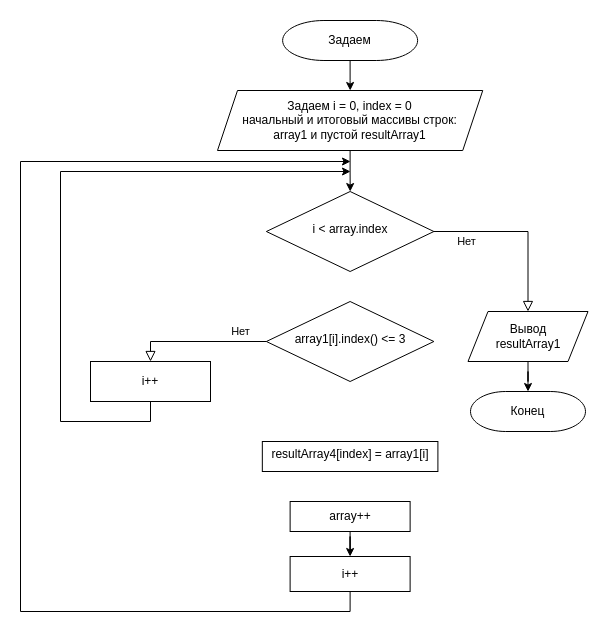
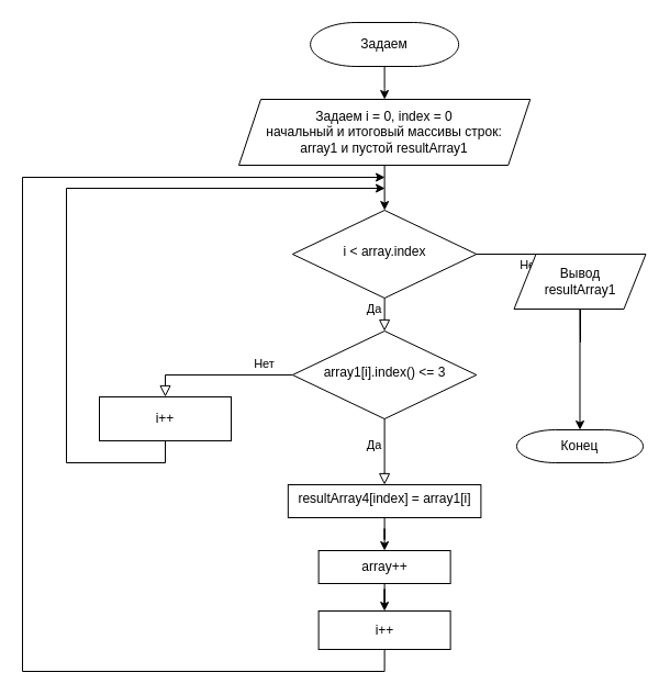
  <mxCell id="0" />
  <mxCell id="1" parent="0" />
  <mxCell id="2" value="Нет" style="edgeStyle=orthogonalEdgeStyle;rounded=0;html=1;jettySize=auto;orthogonalLoop=1;fontSize=11;endArrow=block;endFill=0;endSize=8;strokeWidth=1;shadow=0;labelBackgroundColor=none;exitX=0;exitY=0.5;exitDx=0;exitDy=0;" edge="1" parent="1" source="3" target="5"><mxGeometry x="-0.619" y="-10" relative="1" as="geometry"><mxPoint as="offset" /><Array as="points"><mxPoint x="150" y="341" /></Array></mxGeometry></mxCell>
  <mxCell id="3" value="array1[i].index() &amp;lt;= 3" style="rhombus;whiteSpace=wrap;html=1;shadow=0;fontFamily=Helvetica;fontSize=12;align=center;strokeWidth=1;spacing=6;spacingTop=-4;" vertex="1" parent="1"><mxGeometry x="265.87" y="301" width="167.5" height="80" as="geometry" /></mxCell>
  <mxCell id="4" style="edgeStyle=orthogonalEdgeStyle;rounded=0;orthogonalLoop=1;jettySize=auto;html=1;exitX=0.5;exitY=1;exitDx=0;exitDy=0;" edge="1" parent="1" source="5"><mxGeometry relative="1" as="geometry"><mxPoint x="350" y="171" as="targetPoint" /><Array as="points"><mxPoint x="150" y="421" /><mxPoint x="60" y="421" /><mxPoint x="60" y="171" /></Array></mxGeometry></mxCell>
  <mxCell id="5" value="i++" style="rounded=0;whiteSpace=wrap;html=1;fontSize=12;glass=0;strokeWidth=1;shadow=0;" vertex="1" parent="1"><mxGeometry x="90" y="361" width="120" height="40" as="geometry" /></mxCell>
  <mxCell id="6" value="" style="edgeStyle=orthogonalEdgeStyle;rounded=0;orthogonalLoop=1;jettySize=auto;html=1;" edge="1" parent="1" source="7" target="10"><mxGeometry relative="1" as="geometry" /></mxCell>
  <mxCell id="7" value="Задаем" style="strokeWidth=1;html=1;shape=mxgraph.flowchart.terminator;whiteSpace=wrap;" vertex="1" parent="1"><mxGeometry x="282.12" y="20" width="135" height="40" as="geometry" /></mxCell>
- <mxCell id="8" value="Конец" style="strokeWidth=1;html=1;shape=mxgraph.flowchart.terminator;whiteSpace=wrap;" vertex="1" parent="1"><mxGeometry x="470" y="391" width="115" height="40" as="geometry" /></mxCell>
+ <mxCell id="8" value="Конец" style="strokeWidth=1;html=1;shape=mxgraph.flowchart.terminator;whiteSpace=wrap;" vertex="1" parent="1"><mxGeometry x="470" y="391" width="115" height="30" as="geometry" /></mxCell>
  <mxCell id="9" style="edgeStyle=orthogonalEdgeStyle;rounded=0;orthogonalLoop=1;jettySize=auto;html=1;exitX=0.5;exitY=1;exitDx=0;exitDy=0;" edge="1" parent="1" source="10" target="11"><mxGeometry relative="1" as="geometry" /></mxCell>
  <mxCell id="10" value="Задаем i = 0, index = 0&lt;br&gt;начальный&amp;nbsp;и итоговый массивы строк:&lt;br&gt;array1 и пустой resultArray1" style="shape=parallelogram;perimeter=parallelogramPerimeter;whiteSpace=wrap;html=1;fixedSize=1;" vertex="1" parent="1"><mxGeometry x="216.99" y="90" width="265.25" height="60" as="geometry" /></mxCell>
  <mxCell id="11" value="i &amp;lt; array.index" style="rhombus;whiteSpace=wrap;html=1;shadow=0;fontFamily=Helvetica;fontSize=12;align=center;strokeWidth=1;spacing=6;spacingTop=-4;" vertex="1" parent="1"><mxGeometry x="265.88" y="191" width="167.5" height="80" as="geometry" /></mxCell>
  <mxCell id="12" style="edgeStyle=orthogonalEdgeStyle;rounded=0;orthogonalLoop=1;jettySize=auto;html=1;exitX=0.5;exitY=1;exitDx=0;exitDy=0;exitPerimeter=0;" edge="1" parent="1" source="8" target="8"><mxGeometry relative="1" as="geometry" /></mxCell>
  <mxCell id="13" value="Нет" style="edgeStyle=orthogonalEdgeStyle;rounded=0;html=1;jettySize=auto;orthogonalLoop=1;fontSize=11;endArrow=block;endFill=0;endSize=8;strokeWidth=1;shadow=0;labelBackgroundColor=none;exitX=1;exitY=0.5;exitDx=0;exitDy=0;entryX=0.5;entryY=0;entryDx=0;entryDy=0;" edge="1" parent="1" source="11" target="23"><mxGeometry x="-0.619" y="-10" relative="1" as="geometry"><mxPoint as="offset" /><mxPoint x="596" y="371" as="sourcePoint" /><mxPoint x="480" y="391" as="targetPoint" /><Array as="points"><mxPoint x="528" y="231" /><mxPoint x="528" y="311" /></Array></mxGeometry></mxCell>
+ <mxCell id="14" value="Да" style="edgeStyle=orthogonalEdgeStyle;rounded=0;html=1;jettySize=auto;orthogonalLoop=1;fontSize=11;endArrow=block;endFill=0;endSize=8;strokeWidth=1;shadow=0;labelBackgroundColor=none;exitX=0.5;exitY=1;exitDx=0;exitDy=0;entryX=0.5;entryY=0;entryDx=0;entryDy=0;" edge="1" parent="1" source="11" target="3"><mxGeometry x="-0.333" y="-10" relative="1" as="geometry"><mxPoint as="offset" /><mxPoint x="443" y="241" as="sourcePoint" /><mxPoint x="538" y="271" as="targetPoint" /><Array as="points"><mxPoint x="350" y="271" /><mxPoint x="350" y="271" /></Array></mxGeometry></mxCell>
+ <mxCell id="15" style="edgeStyle=orthogonalEdgeStyle;rounded=0;orthogonalLoop=1;jettySize=auto;html=1;entryX=0.5;entryY=0;entryDx=0;entryDy=0;" edge="1" parent="1" source="16" target="19"><mxGeometry relative="1" as="geometry" /></mxCell>
  <mxCell id="16" value="resultArray4[index] = array1[i]" style="whiteSpace=wrap;html=1;shadow=0;strokeWidth=1;spacing=6;spacingTop=-4;" vertex="1" parent="1"><mxGeometry x="261.83" y="441" width="175.57" height="30" as="geometry" /></mxCell>
+ <mxCell id="17" value="Да" style="edgeStyle=orthogonalEdgeStyle;rounded=0;html=1;jettySize=auto;orthogonalLoop=1;fontSize=11;endArrow=block;endFill=0;endSize=8;strokeWidth=1;shadow=0;labelBackgroundColor=none;exitX=0.5;exitY=1;exitDx=0;exitDy=0;entryX=0.5;entryY=0;entryDx=0;entryDy=0;" edge="1" parent="1" source="3" target="16"><mxGeometry x="-0.2" y="-10" relative="1" as="geometry"><mxPoint as="offset" /><mxPoint x="480" y="411" as="sourcePoint" /><mxPoint x="430" y="431" as="targetPoint" /><Array as="points"><mxPoint x="350" y="431" /><mxPoint x="350" y="431" /></Array></mxGeometry></mxCell>
  <mxCell id="18" value="" style="edgeStyle=orthogonalEdgeStyle;rounded=0;orthogonalLoop=1;jettySize=auto;html=1;" edge="1" parent="1" source="19" target="21"><mxGeometry relative="1" as="geometry" /></mxCell>
  <mxCell id="19" value="array++" style="rounded=0;whiteSpace=wrap;html=1;fontSize=12;glass=0;strokeWidth=1;shadow=0;" vertex="1" parent="1"><mxGeometry x="289.62" y="501" width="120" height="30" as="geometry" /></mxCell>
  <mxCell id="20" style="edgeStyle=orthogonalEdgeStyle;rounded=0;orthogonalLoop=1;jettySize=auto;html=1;exitX=0.5;exitY=1;exitDx=0;exitDy=0;" edge="1" parent="1" source="21"><mxGeometry relative="1" as="geometry"><mxPoint x="350" y="161" as="targetPoint" /><Array as="points"><mxPoint x="350" y="611" /><mxPoint x="20" y="611" /><mxPoint x="20" y="161" /></Array></mxGeometry></mxCell>
  <mxCell id="21" value="i++" style="rounded=0;whiteSpace=wrap;html=1;fontSize=12;glass=0;strokeWidth=1;shadow=0;" vertex="1" parent="1"><mxGeometry x="289.61" y="556" width="120" height="35" as="geometry" /></mxCell>
  <mxCell id="22" style="edgeStyle=orthogonalEdgeStyle;rounded=0;orthogonalLoop=1;jettySize=auto;html=1;entryX=0.5;entryY=0;entryDx=0;entryDy=0;entryPerimeter=0;" edge="1" parent="1" source="23" target="8"><mxGeometry relative="1" as="geometry"><mxPoint x="527.5" y="381" as="targetPoint" /></mxGeometry></mxCell>
- <mxCell id="23" value="Вывод &lt;br&gt;resultArray1" style="shape=parallelogram;perimeter=parallelogramPerimeter;whiteSpace=wrap;html=1;fixedSize=1;" vertex="1" parent="1"><mxGeometry x="467.5" y="311" width="120" height="50" as="geometry" /></mxCell>
+ <mxCell id="23" value="Вывод &lt;br&gt;resultArray1" style="shape=parallelogram;perimeter=parallelogramPerimeter;whiteSpace=wrap;html=1;fixedSize=1;" vertex="1" parent="1"><mxGeometry x="467.5" y="231" width="120" height="50" as="geometry" /></mxCell>
